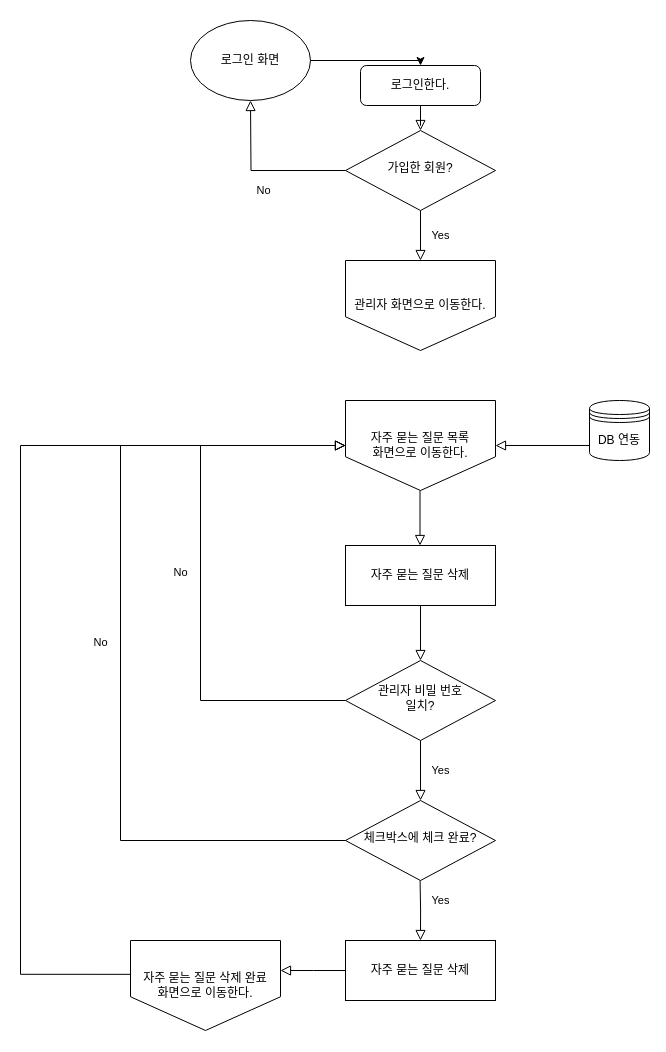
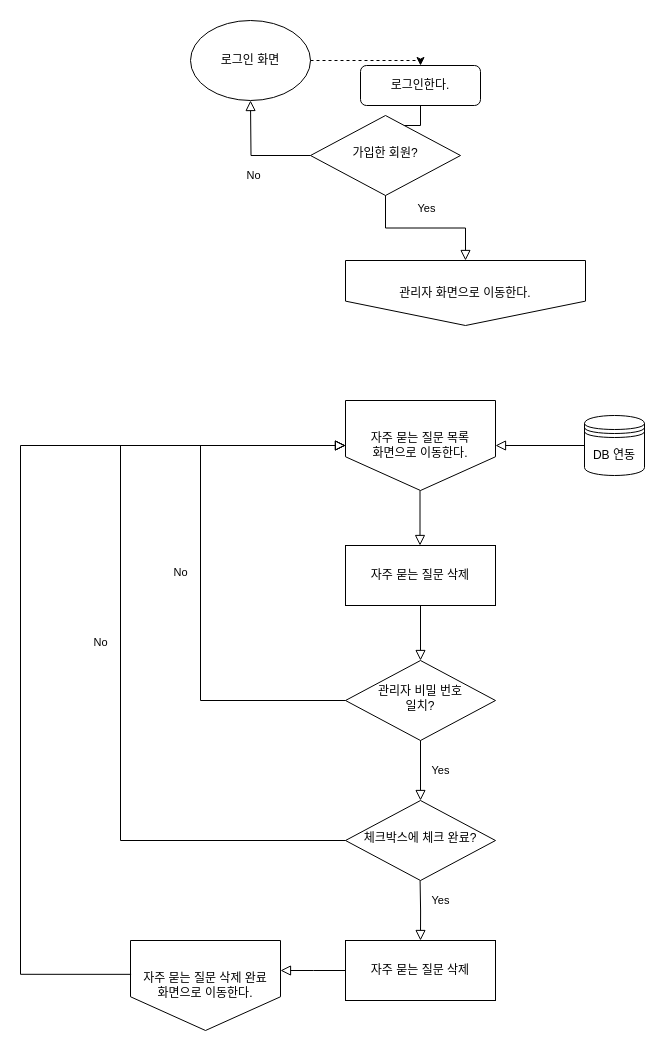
  <mxCell id="0" />
  <mxCell id="1" parent="0" />
  <mxCell id="2" value="" style="rounded=0;html=1;jettySize=auto;orthogonalLoop=1;fontSize=11;endArrow=block;endFill=0;endSize=8;strokeWidth=1;shadow=0;labelBackgroundColor=none;edgeStyle=orthogonalEdgeStyle;" parent="1" source="3" target="5" edge="1"><mxGeometry relative="1" as="geometry" /></mxCell>
  <mxCell id="3" value="로그인한다." style="rounded=1;whiteSpace=wrap;html=1;fontSize=12;glass=0;strokeWidth=1;shadow=0;" parent="1" vertex="1"><mxGeometry x="360" y="65" width="120" height="40" as="geometry" /></mxCell>
  <mxCell id="4" value="" style="rounded=0;html=1;jettySize=auto;orthogonalLoop=1;fontSize=11;endArrow=block;endFill=0;endSize=8;strokeWidth=1;shadow=0;labelBackgroundColor=none;edgeStyle=orthogonalEdgeStyle;exitX=0;exitY=0.5;exitDx=0;exitDy=0;" parent="1" source="12" target="11" edge="1"><mxGeometry y="20" relative="1" as="geometry"><mxPoint as="offset" /><mxPoint x="520" y="425" as="sourcePoint" /><mxPoint x="520" y="465" as="targetPoint" /><Array as="points"><mxPoint x="620" y="445" /></Array></mxGeometry></mxCell>
- <mxCell id="5" value="가입한 회원?" style="rhombus;whiteSpace=wrap;html=1;shadow=0;fontFamily=Helvetica;fontSize=12;align=center;strokeWidth=1;spacing=6;spacingTop=-4;" parent="1" vertex="1"><mxGeometry x="345" y="130" width="150" height="80" as="geometry" /></mxCell>
+ <mxCell id="5" value="가입한 회원?" style="rhombus;whiteSpace=wrap;html=1;shadow=0;fontFamily=Helvetica;fontSize=12;align=center;strokeWidth=1;spacing=6;spacingTop=-4;" parent="1" vertex="1"><mxGeometry x="310" y="115" width="150" height="80" as="geometry" /></mxCell>
  <mxCell id="6" value="로그인 화면" style="ellipse;whiteSpace=wrap;html=1;" vertex="1" parent="1"><mxGeometry x="190" y="20" width="120" height="80" as="geometry" /></mxCell>
- <mxCell id="7" value="" style="edgeStyle=segmentEdgeStyle;endArrow=classic;html=1;rounded=0;exitX=1;exitY=0.5;exitDx=0;exitDy=0;" edge="1" parent="1" source="6" target="3"><mxGeometry width="50" height="50" relative="1" as="geometry"><mxPoint x="280" y="120" as="sourcePoint" /><mxPoint x="330" y="70" as="targetPoint" /></mxGeometry></mxCell>
- <mxCell id="8" value="관리자 화면으로 이동한다." style="shape=offPageConnector;whiteSpace=wrap;html=1;" vertex="1" parent="1"><mxGeometry x="345" y="260" width="150" height="90" as="geometry" /></mxCell>
+ <mxCell id="7" value="" style="edgeStyle=segmentEdgeStyle;endArrow=classic;html=1;rounded=0;exitX=1;exitY=0.5;exitDx=0;exitDy=0;dashed=1;" edge="1" parent="1" source="6" target="3"><mxGeometry width="50" height="50" relative="1" as="geometry"><mxPoint x="280" y="120" as="sourcePoint" /><mxPoint x="330" y="70" as="targetPoint" /></mxGeometry></mxCell>
+ <mxCell id="8" value="관리자 화면으로 이동한다." style="shape=offPageConnector;whiteSpace=wrap;html=1;" vertex="1" parent="1"><mxGeometry x="345" y="260" width="240" height="65" as="geometry" /></mxCell>
  <mxCell id="9" value="Yes" style="rounded=0;html=1;jettySize=auto;orthogonalLoop=1;fontSize=11;endArrow=block;endFill=0;endSize=8;strokeWidth=1;shadow=0;labelBackgroundColor=none;edgeStyle=orthogonalEdgeStyle;exitX=0.5;exitY=1;exitDx=0;exitDy=0;entryX=0.5;entryY=0;entryDx=0;entryDy=0;" edge="1" parent="1" source="5" target="8"><mxGeometry y="20" relative="1" as="geometry"><mxPoint as="offset" /><mxPoint x="490" y="275" as="sourcePoint" /><mxPoint x="420" y="260" as="targetPoint" /></mxGeometry></mxCell>
  <mxCell id="10" value="No" style="rounded=0;html=1;jettySize=auto;orthogonalLoop=1;fontSize=11;endArrow=block;endFill=0;endSize=8;strokeWidth=1;shadow=0;labelBackgroundColor=none;edgeStyle=orthogonalEdgeStyle;exitX=0;exitY=0.5;exitDx=0;exitDy=0;" edge="1" parent="1" source="5"><mxGeometry y="20" relative="1" as="geometry"><mxPoint as="offset" /><mxPoint x="249.5" y="50" as="sourcePoint" /><mxPoint x="250" y="100" as="targetPoint" /></mxGeometry></mxCell>
  <mxCell id="11" value="자주 묻는 질문 목록 &lt;br&gt;화면으로&amp;nbsp;이동한다." style="shape=offPageConnector;whiteSpace=wrap;html=1;" vertex="1" parent="1"><mxGeometry x="345" y="400" width="150" height="90" as="geometry" /></mxCell>
- <mxCell id="12" value="DB 연동" style="shape=datastore;whiteSpace=wrap;html=1;" vertex="1" parent="1"><mxGeometry x="589" y="400" width="60" height="60" as="geometry" /></mxCell>
+ <mxCell id="12" value="DB 연동" style="shape=datastore;whiteSpace=wrap;html=1;" vertex="1" parent="1"><mxGeometry x="584" y="415" width="60" height="60" as="geometry" /></mxCell>
  <mxCell id="13" value="자주 묻는 질문 삭제" style="rounded=0;whiteSpace=wrap;html=1;" vertex="1" parent="1"><mxGeometry x="345" y="545" width="150" height="60" as="geometry" /></mxCell>
  <mxCell id="14" value="관리자 비밀 번호 &lt;br&gt;일치?" style="rhombus;whiteSpace=wrap;html=1;shadow=0;fontFamily=Helvetica;fontSize=12;align=center;strokeWidth=1;spacing=6;spacingTop=-4;" vertex="1" parent="1"><mxGeometry x="345" y="660" width="150" height="80" as="geometry" /></mxCell>
  <mxCell id="15" value="" style="rounded=0;html=1;jettySize=auto;orthogonalLoop=1;fontSize=11;endArrow=block;endFill=0;endSize=8;strokeWidth=1;shadow=0;labelBackgroundColor=none;edgeStyle=orthogonalEdgeStyle;exitX=0.5;exitY=1;exitDx=0;exitDy=0;" edge="1" parent="1" target="13"><mxGeometry x="-0.64" y="20" relative="1" as="geometry"><mxPoint as="offset" /><mxPoint x="419.5" y="490" as="sourcePoint" /><mxPoint x="419.5" y="540" as="targetPoint" /></mxGeometry></mxCell>
  <mxCell id="16" value="" style="rounded=0;html=1;jettySize=auto;orthogonalLoop=1;fontSize=11;endArrow=block;endFill=0;endSize=8;strokeWidth=1;shadow=0;labelBackgroundColor=none;edgeStyle=orthogonalEdgeStyle;exitX=0.5;exitY=1;exitDx=0;exitDy=0;" edge="1" parent="1" source="13"><mxGeometry y="20" relative="1" as="geometry"><mxPoint as="offset" /><mxPoint x="410" y="630" as="sourcePoint" /><mxPoint x="420" y="660" as="targetPoint" /><Array as="points"><mxPoint x="420" y="660" /></Array></mxGeometry></mxCell>
  <mxCell id="17" value="체크박스에 체크 완료?" style="rhombus;whiteSpace=wrap;html=1;shadow=0;fontFamily=Helvetica;fontSize=12;align=center;strokeWidth=1;spacing=6;spacingTop=-4;" vertex="1" parent="1"><mxGeometry x="345" y="800" width="150" height="80" as="geometry" /></mxCell>
  <mxCell id="18" value="Yes" style="rounded=0;html=1;jettySize=auto;orthogonalLoop=1;fontSize=11;endArrow=block;endFill=0;endSize=8;strokeWidth=1;shadow=0;labelBackgroundColor=none;edgeStyle=orthogonalEdgeStyle;exitX=0.5;exitY=1;exitDx=0;exitDy=0;entryX=0.5;entryY=0;entryDx=0;entryDy=0;" edge="1" parent="1" source="14" target="17"><mxGeometry y="20" relative="1" as="geometry"><mxPoint as="offset" /><mxPoint x="480" y="750" as="sourcePoint" /><mxPoint x="481" y="805" as="targetPoint" /><Array as="points" /></mxGeometry></mxCell>
  <mxCell id="19" value="자주 묻는 질문 삭제" style="rounded=0;whiteSpace=wrap;html=1;" vertex="1" parent="1"><mxGeometry x="345" y="940" width="150" height="60" as="geometry" /></mxCell>
  <mxCell id="20" value="Yes" style="rounded=0;html=1;jettySize=auto;orthogonalLoop=1;fontSize=11;endArrow=block;endFill=0;endSize=8;strokeWidth=1;shadow=0;labelBackgroundColor=none;edgeStyle=orthogonalEdgeStyle;exitX=0.5;exitY=1;exitDx=0;exitDy=0;entryX=0.5;entryY=0;entryDx=0;entryDy=0;" edge="1" parent="1" target="19"><mxGeometry x="-0.338" y="20" relative="1" as="geometry"><mxPoint as="offset" /><mxPoint x="419.58" y="880" as="sourcePoint" /><mxPoint x="420" y="940" as="targetPoint" /><Array as="points" /></mxGeometry></mxCell>
  <mxCell id="21" value="자주 묻는 질문 삭제 완료&lt;br&gt;화면으로&amp;nbsp;이동한다." style="shape=offPageConnector;whiteSpace=wrap;html=1;" vertex="1" parent="1"><mxGeometry x="130" y="940" width="150" height="90" as="geometry" /></mxCell>
  <mxCell id="22" value="" style="rounded=0;html=1;jettySize=auto;orthogonalLoop=1;fontSize=11;endArrow=block;endFill=0;endSize=8;strokeWidth=1;shadow=0;labelBackgroundColor=none;edgeStyle=orthogonalEdgeStyle;exitX=0;exitY=0.5;exitDx=0;exitDy=0;" edge="1" parent="1" source="19"><mxGeometry x="-0.338" y="20" relative="1" as="geometry"><mxPoint as="offset" /><mxPoint x="300" y="1000" as="sourcePoint" /><mxPoint x="280" y="970" as="targetPoint" /><Array as="points" /></mxGeometry></mxCell>
  <mxCell id="23" value="" style="rounded=0;html=1;jettySize=auto;orthogonalLoop=1;fontSize=11;endArrow=block;endFill=0;endSize=8;strokeWidth=1;shadow=0;labelBackgroundColor=none;edgeStyle=orthogonalEdgeStyle;exitX=0.004;exitY=0.376;exitDx=0;exitDy=0;exitPerimeter=0;entryX=0;entryY=0.5;entryDx=0;entryDy=0;" edge="1" parent="1" source="21" target="11"><mxGeometry x="-0.338" y="20" relative="1" as="geometry"><mxPoint as="offset" /><mxPoint x="95" y="969.58" as="sourcePoint" /><mxPoint x="30" y="969.58" as="targetPoint" /><Array as="points"><mxPoint x="20" y="974" /><mxPoint x="20" y="445" /></Array></mxGeometry></mxCell>
  <mxCell id="24" value="No" style="rounded=0;html=1;jettySize=auto;orthogonalLoop=1;fontSize=11;endArrow=block;endFill=0;endSize=8;strokeWidth=1;shadow=0;labelBackgroundColor=none;edgeStyle=orthogonalEdgeStyle;exitX=0;exitY=0.5;exitDx=0;exitDy=0;entryX=0;entryY=0.5;entryDx=0;entryDy=0;" edge="1" parent="1" source="14" target="11"><mxGeometry y="20" relative="1" as="geometry"><mxPoint as="offset" /><mxPoint x="240" y="650" as="sourcePoint" /><mxPoint x="240" y="705" as="targetPoint" /><Array as="points"><mxPoint y="700" x="200" /><mxPoint y="445" x="200" /></Array></mxGeometry></mxCell>
  <mxCell id="25" value="No" style="rounded=0;html=1;jettySize=auto;orthogonalLoop=1;fontSize=11;endArrow=block;endFill=0;endSize=8;strokeWidth=1;shadow=0;labelBackgroundColor=none;edgeStyle=orthogonalEdgeStyle;exitX=0;exitY=0.5;exitDx=0;exitDy=0;entryX=0;entryY=0.5;entryDx=0;entryDy=0;" edge="1" parent="1" source="17" target="11"><mxGeometry y="20" relative="1" as="geometry"><mxPoint as="offset" /><mxPoint x="265" y="895" as="sourcePoint" /><mxPoint x="265" y="640" as="targetPoint" /><Array as="points"><mxPoint x="120" y="840" /><mxPoint x="120" y="445" /></Array></mxGeometry></mxCell>
